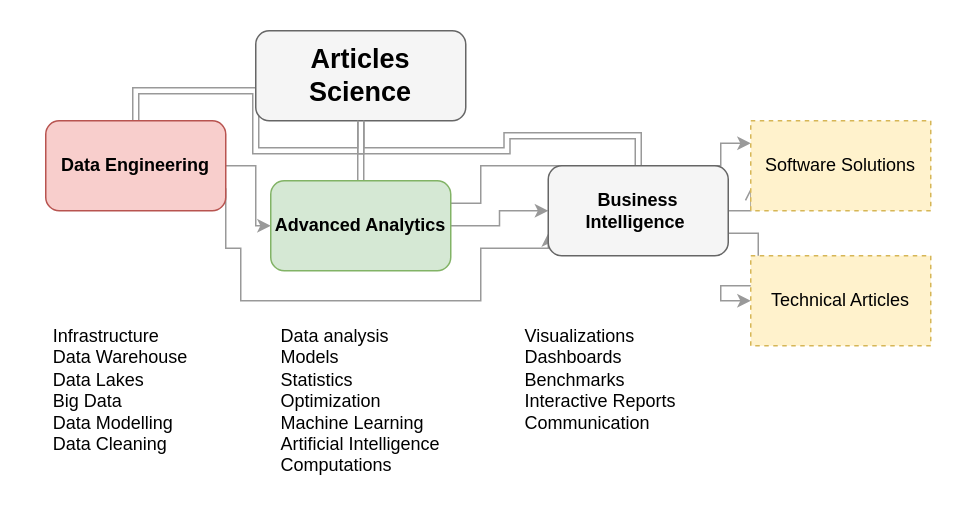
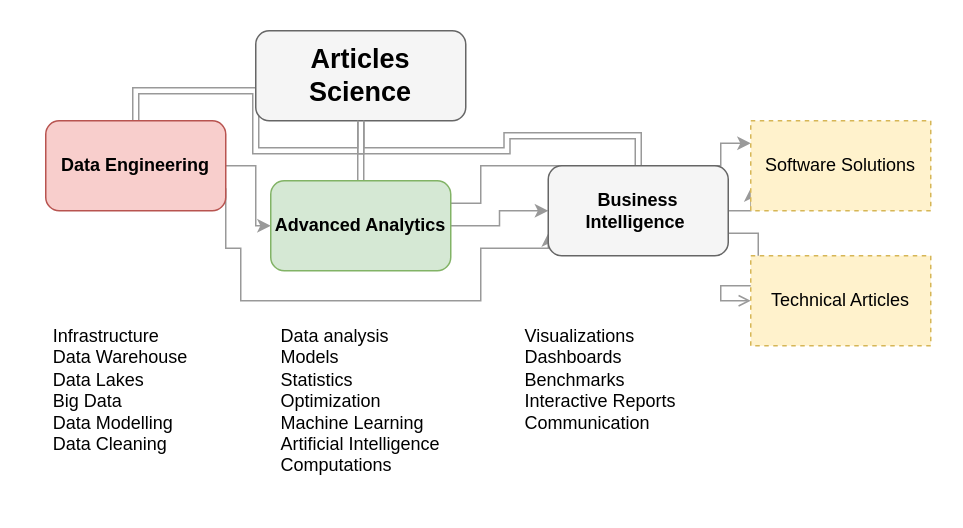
  <mxCell id="0" />
  <mxCell id="1" parent="0" />
  <mxCell id="2" style="edgeStyle=orthogonalEdgeStyle;rounded=0;html=1;exitX=1;exitY=0.5;entryX=0;entryY=0.5;endArrow=classic;endFill=1;jettySize=auto;orthogonalLoop=1;startArrow=none;startFill=0;strokeColor=#999999;" edge="1" parent="1" source="5" target="10"><mxGeometry relative="1" as="geometry" /></mxCell>
  <mxCell id="3" style="edgeStyle=orthogonalEdgeStyle;rounded=0;html=1;exitX=1;exitY=0.75;entryX=0;entryY=0.75;startArrow=none;startFill=0;endArrow=classic;endFill=1;jettySize=auto;orthogonalLoop=1;strokeColor=#999999;" edge="1" parent="1" source="5" target="14"><mxGeometry relative="1" as="geometry"><Array as="points"><mxPoint x="160" y="165" /><mxPoint x="160" y="200" /><mxPoint x="320" y="200" /><mxPoint x="320" y="165" /></Array></mxGeometry></mxCell>
  <mxCell id="4" style="edgeStyle=orthogonalEdgeStyle;shape=link;rounded=0;html=1;exitX=0.5;exitY=0;entryX=0.5;entryY=1;startArrow=none;startFill=0;endArrow=classic;endFill=1;jettySize=auto;orthogonalLoop=1;strokeColor=#999999;" edge="1" parent="1" source="5" target="6"><mxGeometry relative="1" as="geometry" /></mxCell>
  <mxCell id="5" value="&lt;b&gt;Data Engineering&lt;/b&gt;" style="rounded=1;whiteSpace=wrap;html=1;fillColor=#f8cecc;strokeColor=#b85450;" vertex="1" parent="1"><mxGeometry x="30" y="80" width="120" height="60" as="geometry" /></mxCell>
  <mxCell id="6" value="&lt;b&gt;&lt;font style=&quot;font-size: 18px&quot;&gt;Articles Science&lt;/font&gt;&lt;/b&gt;" style="rounded=1;whiteSpace=wrap;html=1;fillColor=#f5f5f5;strokeColor=#666666;" vertex="1" parent="1"><mxGeometry x="170" y="20" width="140" height="60" as="geometry" /></mxCell>
  <mxCell id="7" style="edgeStyle=orthogonalEdgeStyle;rounded=0;html=1;exitX=1;exitY=0.5;entryX=0;entryY=0.5;startArrow=none;startFill=0;endArrow=classic;endFill=1;jettySize=auto;orthogonalLoop=1;strokeColor=#999999;" edge="1" parent="1" source="10" target="14"><mxGeometry relative="1" as="geometry" /></mxCell>
  <mxCell id="8" style="edgeStyle=orthogonalEdgeStyle;rounded=0;html=1;exitX=1;exitY=0.25;entryX=0;entryY=0.25;startArrow=none;startFill=0;endArrow=classic;endFill=1;jettySize=auto;orthogonalLoop=1;strokeColor=#999999;" edge="1" parent="1" source="10" target="15"><mxGeometry relative="1" as="geometry"><Array as="points"><mxPoint x="320" y="135" /><mxPoint x="320" y="110" /><mxPoint x="480" y="110" /><mxPoint x="480" y="95" /></Array></mxGeometry></mxCell>
  <mxCell id="9" style="edgeStyle=orthogonalEdgeStyle;shape=link;rounded=0;html=1;exitX=0.5;exitY=0;entryX=0.5;entryY=1;startArrow=none;startFill=0;endArrow=classic;endFill=1;jettySize=auto;orthogonalLoop=1;strokeColor=#999999;" edge="1" parent="1" source="10" target="6"><mxGeometry relative="1" as="geometry" /></mxCell>
  <mxCell id="10" value="&lt;b&gt;Advanced Analytics&lt;/b&gt;" style="rounded=1;whiteSpace=wrap;html=1;fillColor=#d5e8d4;strokeColor=#82b366;" vertex="1" parent="1"><mxGeometry x="180" y="120" width="120" height="60" as="geometry" /></mxCell>
- <mxCell id="11" style="edgeStyle=orthogonalEdgeStyle;rounded=0;html=1;exitX=1;exitY=0.5;entryX=0;entryY=0.75;startArrow=none;startFill=0;endArrow=open;endFill=1;jettySize=auto;orthogonalLoop=1;strokeColor=#999999;" edge="1" parent="1" source="14" target="15"><mxGeometry relative="1" as="geometry" /></mxCell>
- <mxCell id="12" style="edgeStyle=orthogonalEdgeStyle;rounded=0;html=1;exitX=1;exitY=0.75;entryX=0;entryY=0.5;startArrow=none;startFill=0;endArrow=classic;endFill=1;jettySize=auto;orthogonalLoop=1;strokeColor=#999999;" edge="1" parent="1" source="14" target="16"><mxGeometry relative="1" as="geometry" /></mxCell>
+ <mxCell id="11" style="edgeStyle=orthogonalEdgeStyle;rounded=0;html=1;exitX=1;exitY=0.5;entryX=0;entryY=0.75;startArrow=none;startFill=0;endArrow=classic;endFill=1;jettySize=auto;orthogonalLoop=1;strokeColor=#999999;" edge="1" parent="1" source="14" target="15"><mxGeometry relative="1" as="geometry" /></mxCell>
+ <mxCell id="12" style="edgeStyle=orthogonalEdgeStyle;rounded=0;html=1;exitX=1;exitY=0.75;entryX=0;entryY=0.5;startArrow=none;startFill=0;endArrow=open;endFill=1;jettySize=auto;orthogonalLoop=1;strokeColor=#999999;" edge="1" parent="1" source="14" target="16"><mxGeometry relative="1" as="geometry" /></mxCell>
  <mxCell id="13" style="edgeStyle=orthogonalEdgeStyle;shape=link;rounded=0;html=1;exitX=0.5;exitY=0;entryX=0.5;entryY=1;startArrow=none;startFill=0;endArrow=classic;endFill=1;jettySize=auto;orthogonalLoop=1;strokeColor=#999999;" edge="1" parent="1" source="14" target="6"><mxGeometry relative="1" as="geometry" /></mxCell>
  <mxCell id="14" value="&lt;b&gt;Business Intelligence&amp;nbsp;&lt;/b&gt;" style="rounded=1;whiteSpace=wrap;html=1;fillColor=#f5f5f5;strokeColor=#666666;" vertex="1" parent="1"><mxGeometry x="365" y="110" width="120" height="60" as="geometry" /></mxCell>
  <mxCell id="15" value="Software Solutions&lt;br&gt;" style="rounded=0;whiteSpace=wrap;html=1;dashed=1;fillColor=#fff2cc;strokeColor=#d6b656;" vertex="1" parent="1"><mxGeometry x="500" y="80" width="120" height="60" as="geometry" /></mxCell>
  <mxCell id="16" value="Technical Articles&lt;br&gt;" style="rounded=0;whiteSpace=wrap;html=1;dashed=1;fillColor=#fff2cc;strokeColor=#d6b656;" vertex="1" parent="1"><mxGeometry x="500" y="170" width="120" height="60" as="geometry" /></mxCell>
  <mxCell id="17" value="&lt;div style=&quot;text-align: left&quot;&gt;&lt;span&gt;Infrastructure&lt;/span&gt;&lt;br&gt;&lt;/div&gt;&lt;div style=&quot;text-align: left&quot;&gt;&lt;span&gt;Data Warehouse&lt;/span&gt;&lt;br&gt;&lt;/div&gt;&lt;div style=&quot;text-align: left&quot;&gt;&lt;span&gt;Data Lakes&lt;/span&gt;&lt;/div&gt;&lt;div style=&quot;text-align: left&quot;&gt;&lt;span&gt;Big Data&lt;/span&gt;&lt;/div&gt;&lt;div style=&quot;text-align: left&quot;&gt;Data Modelling&lt;/div&gt;&lt;div style=&quot;text-align: left&quot;&gt;Data Cleaning&lt;/div&gt;&lt;div style=&quot;text-align: left&quot;&gt;&lt;br&gt;&lt;/div&gt;" style="text;html=1;strokeColor=none;fillColor=none;align=center;verticalAlign=top;whiteSpace=wrap;rounded=0;dashed=1;" vertex="1" parent="1"><mxGeometry x="20" y="210" width="120" height="110" as="geometry" /></mxCell>
  <mxCell id="18" value="&lt;div style=&quot;text-align: left&quot;&gt;Data analysis&lt;/div&gt;&lt;div style=&quot;text-align: left&quot;&gt;&lt;span&gt;Models&lt;/span&gt;&lt;br&gt;&lt;/div&gt;&lt;div style=&quot;text-align: left&quot;&gt;&lt;span&gt;Statistics&lt;/span&gt;&lt;/div&gt;&lt;div style=&quot;text-align: left&quot;&gt;&lt;span&gt;Optimization&lt;/span&gt;&lt;/div&gt;&lt;div style=&quot;text-align: left&quot;&gt;Machine Learning&lt;br&gt;&lt;/div&gt;&lt;div style=&quot;text-align: left&quot;&gt;Artificial Intelligence&lt;/div&gt;&lt;div style=&quot;text-align: left&quot;&gt;Computations&lt;/div&gt;" style="text;html=1;strokeColor=none;fillColor=none;align=center;verticalAlign=top;whiteSpace=wrap;rounded=0;dashed=1;horizontal=1;" vertex="1" parent="1"><mxGeometry x="180" y="210" width="120" height="120" as="geometry" /></mxCell>
  <mxCell id="19" value="&lt;div style=&quot;text-align: left&quot;&gt;Visualizations&lt;/div&gt;&lt;div style=&quot;text-align: left&quot;&gt;Dashboards&lt;/div&gt;&lt;div style=&quot;text-align: left&quot;&gt;Benchmarks&lt;/div&gt;&lt;div style=&quot;text-align: left&quot;&gt;Interactive Reports&lt;/div&gt;&lt;div style=&quot;text-align: left&quot;&gt;Communication&lt;/div&gt;" style="text;html=1;strokeColor=none;fillColor=none;align=center;verticalAlign=top;whiteSpace=wrap;rounded=0;dashed=1;" vertex="1" parent="1"><mxGeometry x="340" y="210" width="120" height="110" as="geometry" /></mxCell>
